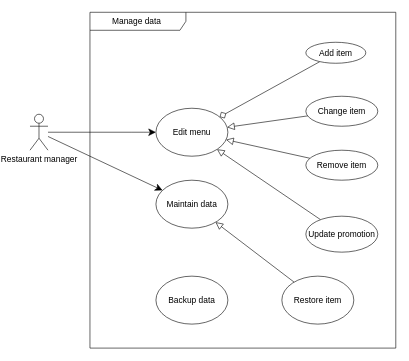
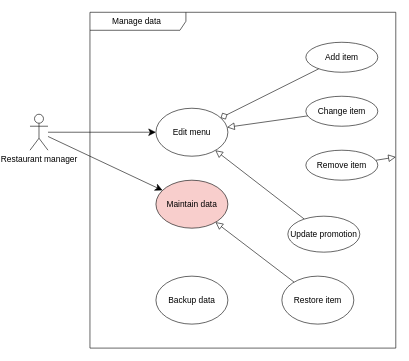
  <mxCell id="0" />
  <mxCell id="1" parent="0" />
  <mxCell id="2" value="Manage data&amp;nbsp;" style="shape=umlFrame;whiteSpace=wrap;html=1;width=160;height=30;fontSize=14;" parent="1" vertex="1"><mxGeometry x="120" y="20" width="510" height="560" as="geometry" /></mxCell>
  <mxCell id="3" style="rounded=1;sketch=0;orthogonalLoop=1;jettySize=auto;html=1;endArrow=diamond;endFill=0;endSize=10;startSize=10;" edge="1" parent="1" source="4" target="8"><mxGeometry relative="1" as="geometry" /></mxCell>
- <mxCell id="4" value="Add item" style="ellipse;whiteSpace=wrap;html=1;fontSize=14;" parent="1" vertex="1"><mxGeometry x="480" y="70" width="100" height="35" as="geometry" /></mxCell>
+ <mxCell id="4" value="Add item" style="ellipse;whiteSpace=wrap;html=1;fontSize=14;" parent="1" vertex="1"><mxGeometry x="480" y="70" width="120" height="50" as="geometry" /></mxCell>
  <mxCell id="5" style="edgeStyle=entityRelationEdgeStyle;rounded=1;sketch=0;orthogonalLoop=1;jettySize=auto;html=1;fontSize=14;endSize=10;endArrow=classic;endFill=1;" parent="1" source="7" target="8" edge="1"><mxGeometry relative="1" as="geometry"><mxPoint x="275" y="250" as="targetPoint" /></mxGeometry></mxCell>
  <mxCell id="6" style="edgeStyle=none;rounded=1;sketch=0;orthogonalLoop=1;jettySize=auto;html=1;endArrow=classic;endFill=1;endSize=10;fontSize=14;" parent="1" source="7" target="19" edge="1"><mxGeometry relative="1" as="geometry" /></mxCell>
  <mxCell id="7" value="Restaurant manager" style="shape=umlActor;verticalLabelPosition=bottom;verticalAlign=top;html=1;rounded=0;sketch=0;fontSize=14;" parent="1" vertex="1"><mxGeometry x="20" y="190" width="30" height="60" as="geometry" /></mxCell>
  <mxCell id="8" value="Edit menu" style="ellipse;whiteSpace=wrap;html=1;fontSize=14;" parent="1" vertex="1"><mxGeometry x="230" y="180" width="120" height="80" as="geometry" /></mxCell>
  <mxCell id="9" style="edgeStyle=none;rounded=1;sketch=0;orthogonalLoop=1;jettySize=auto;html=1;endArrow=block;endFill=0;startSize=10;endSize=10;" edge="1" parent="1" source="10" target="8"><mxGeometry relative="1" as="geometry" /></mxCell>
  <mxCell id="10" value="Change item" style="ellipse;whiteSpace=wrap;html=1;fontSize=14;" parent="1" vertex="1"><mxGeometry x="480" y="160" width="120" height="50" as="geometry" /></mxCell>
- <mxCell id="11" style="edgeStyle=none;rounded=1;sketch=0;orthogonalLoop=1;jettySize=auto;html=1;endArrow=block;endFill=0;startSize=10;endSize=10;" edge="1" parent="1" source="12" target="8"><mxGeometry relative="1" as="geometry" /></mxCell>
+ <mxCell id="11" style="edgeStyle=none;rounded=1;sketch=0;orthogonalLoop=1;jettySize=auto;html=1;endArrow=block;endFill=0;startSize=10;endSize=10;" edge="1" parent="1" source="12" target="2"><mxGeometry relative="1" as="geometry" /></mxCell>
  <mxCell id="12" value="Remove item" style="ellipse;whiteSpace=wrap;html=1;fontSize=14;" parent="1" vertex="1"><mxGeometry x="480" y="250" width="120" height="50" as="geometry" /></mxCell>
  <mxCell id="13" style="edgeStyle=orthogonalEdgeStyle;rounded=0;orthogonalLoop=1;jettySize=auto;html=1;exitX=0.5;exitY=1;exitDx=0;exitDy=0;fontSize=14;" parent="1" source="12" target="12" edge="1"><mxGeometry relative="1" as="geometry" /></mxCell>
  <mxCell id="14" style="edgeStyle=none;rounded=1;sketch=0;orthogonalLoop=1;jettySize=auto;html=1;endArrow=block;endFill=0;startSize=10;endSize=10;" edge="1" parent="1" source="15" target="8"><mxGeometry relative="1" as="geometry" /></mxCell>
- <mxCell id="15" value="Update promotion" style="ellipse;whiteSpace=wrap;html=1;fontSize=14;" parent="1" vertex="1"><mxGeometry x="480" y="360" width="120" height="60" as="geometry" /></mxCell>
+ <mxCell id="15" value="Update promotion" style="ellipse;whiteSpace=wrap;html=1;fontSize=14;" parent="1" vertex="1"><mxGeometry x="450" y="360" width="120" height="60" as="geometry" /></mxCell>
  <mxCell id="16" value="Backup data" style="ellipse;whiteSpace=wrap;html=1;fontSize=14;" parent="1" vertex="1"><mxGeometry x="230" y="460" width="120" height="80" as="geometry" /></mxCell>
  <mxCell id="17" style="edgeStyle=none;rounded=1;sketch=0;orthogonalLoop=1;jettySize=auto;html=1;endArrow=block;endFill=0;startSize=10;endSize=10;" edge="1" parent="1" source="18" target="19"><mxGeometry relative="1" as="geometry" /></mxCell>
  <mxCell id="18" value="Restore item" style="ellipse;whiteSpace=wrap;html=1;fontSize=14;" parent="1" vertex="1"><mxGeometry x="440" y="460" width="120" height="80" as="geometry" /></mxCell>
- <mxCell id="19" value="Maintain data" style="ellipse;whiteSpace=wrap;html=1;fontSize=14;" parent="1" vertex="1"><mxGeometry x="230" y="300" width="120" height="80" as="geometry" /></mxCell>
+ <mxCell id="19" value="Maintain data" style="ellipse;whiteSpace=wrap;html=1;fontSize=14;fillColor=#f8cecc;" parent="1" vertex="1"><mxGeometry x="230" y="300" width="120" height="80" as="geometry" /></mxCell>
